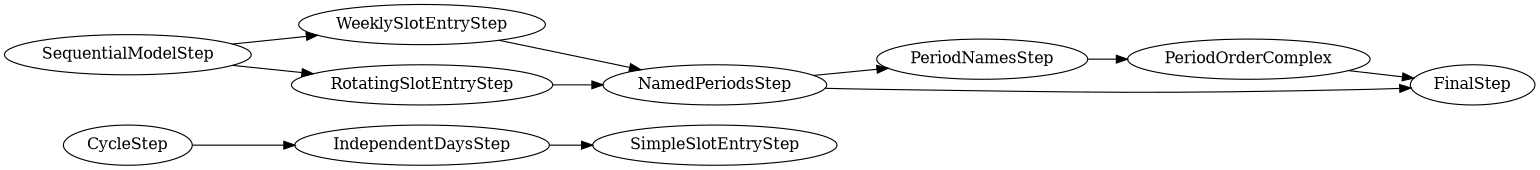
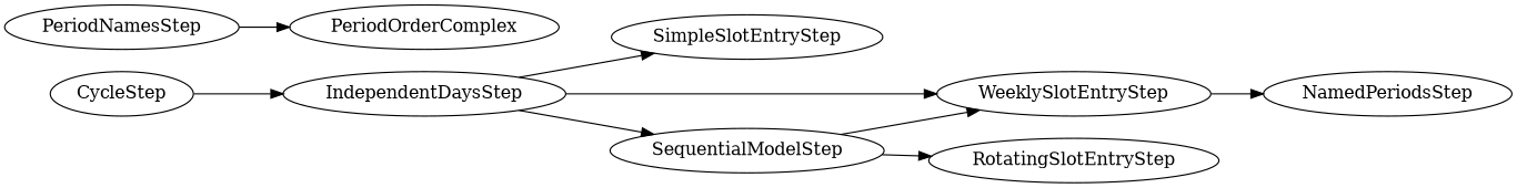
  digraph {
    fontname="DejaVu Serif"
    rankdir=LR
    node [fontname="DejaVu Serif"]
    edge [fontname="DejaVu Serif"]
    CycleStep
    IndependentDaysStep
    SimpleSlotEntryStep
    WeeklySlotEntryStep
    SequentialModelStep
    NamedPeriodsStep
    RotatingSlotEntryStep
    PeriodNamesStep
-   FinalStep
    PeriodOrderComplex
    CycleStep -> IndependentDaysStep
    IndependentDaysStep -> SimpleSlotEntryStep
+   IndependentDaysStep -> WeeklySlotEntryStep
+   IndependentDaysStep -> SequentialModelStep
    WeeklySlotEntryStep -> NamedPeriodsStep
    SequentialModelStep -> WeeklySlotEntryStep
    SequentialModelStep -> RotatingSlotEntryStep
-   NamedPeriodsStep -> PeriodNamesStep
-   NamedPeriodsStep -> FinalStep
-   RotatingSlotEntryStep -> NamedPeriodsStep
    PeriodNamesStep -> PeriodOrderComplex
-   PeriodOrderComplex -> FinalStep
  }
